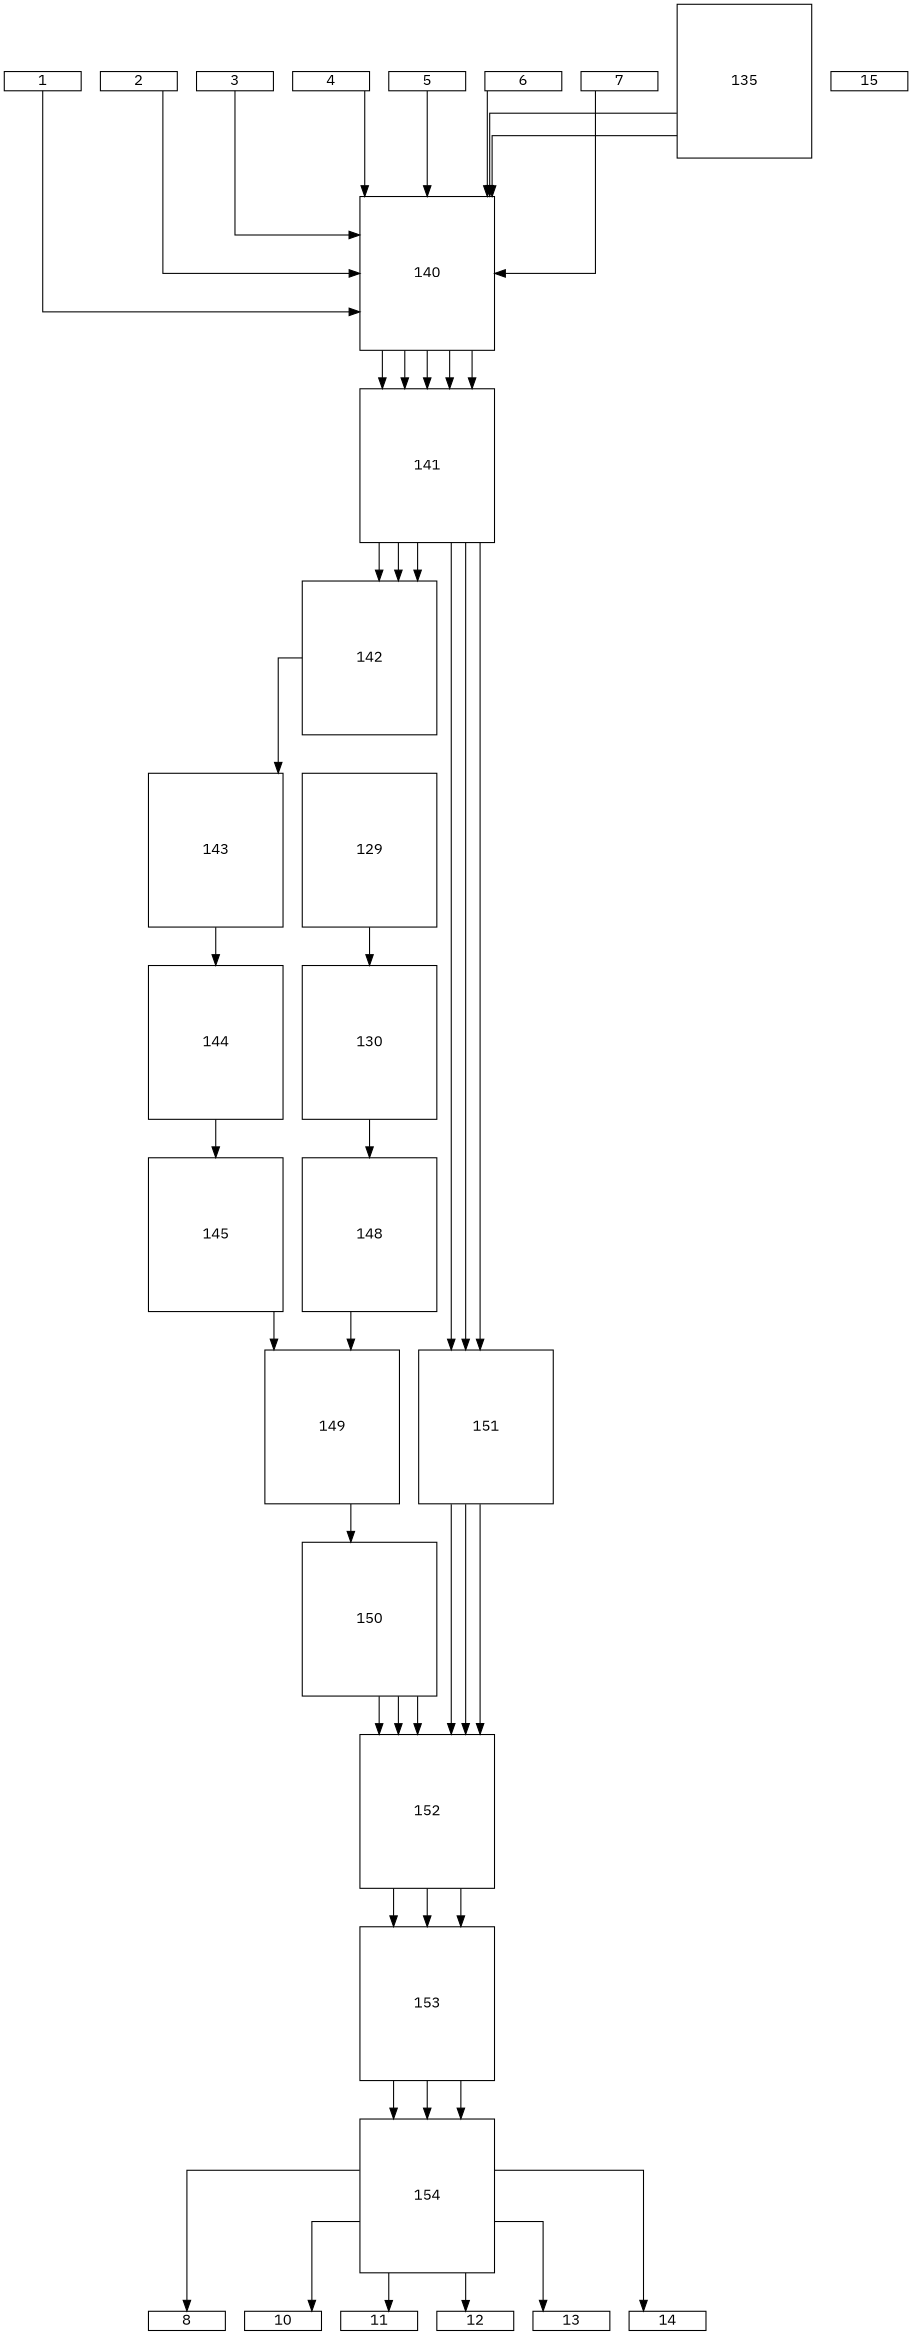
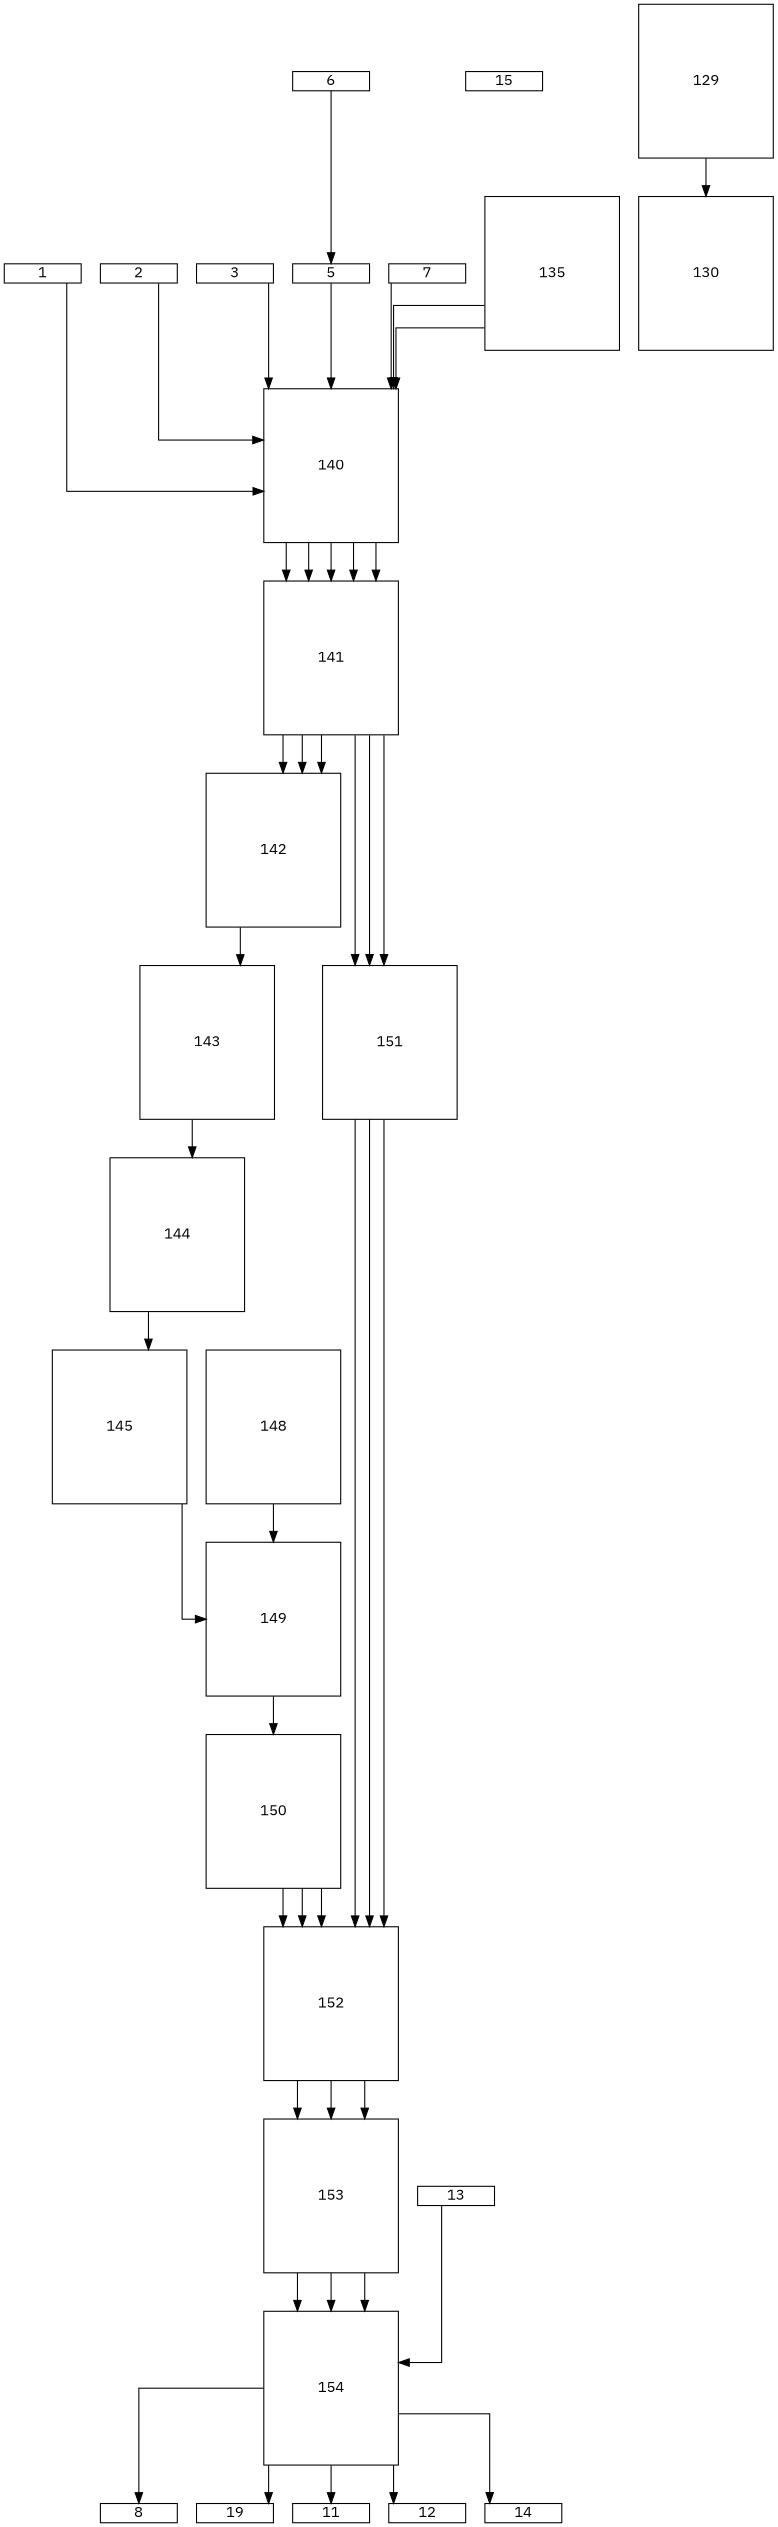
  digraph {
    fontname="IBM Plex Sans"
    rankdir=TB
    splines=ortho
    node [fixedsize=true fontname="IBM Plex Sans" shape=box]
    edge [fontname="IBM Plex Sans"]
    1 [height=0.25 width=1.0]
    140 [height=2.0 width=1.75]
    141 [height=2.0 width=1.75]
    2 [height=0.25 width=1.0]
    3 [height=0.25 width=1.0]
-   4 [height=0.25 width=1.0]
    5 [height=0.25 width=1.0]
    6 [height=0.25 width=1.0]
    7 [height=0.25 width=1.0]
    15 [height=0.25 width=1.0]
    8 [height=0.25 width=1.0]
-   10 [height=0.25 width=1.0]
+   10 [height=0.25 width=1.0 label=19]
    11 [height=0.25 width=1.0]
    12 [height=0.25 width=1.0]
    13 [height=0.25 width=1.0]
    14 [height=0.25 width=1.0]
    129 [height=2.0 width=1.75]
    130 [height=2.0 width=1.75]
    148 [height=2.0 width=1.75]
    149 [height=2.0 width=1.75]
    135 [height=2.0 width=1.75]
    142 [height=2.0 width=1.75]
    151 [height=2.0 width=1.75]
    143 [height=2.0 width=1.75]
    152 [height=2.0 width=1.75]
    144 [height=2.0 width=1.75]
    145 [height=2.0 width=1.75]
    150 [height=2.0 width=1.75]
    153 [height=2.0 width=1.75]
    154 [height=2.0 width=1.75]
    1 -> 140
    140 -> 141
    140 -> 141
    140 -> 141
    140 -> 141
    140 -> 141
    141 -> 142
    141 -> 142
    141 -> 142
    141 -> 151
    141 -> 151
    141 -> 151
    2 -> 140
    3 -> 140
-   4 -> 140
    5 -> 140
-   6 -> 140
+   6 -> 5
    7 -> 140
    129 -> 130
-   130 -> 148
    148 -> 149
    149 -> 150
    135 -> 140
    135 -> 140
    142 -> 143
    151 -> 152
    151 -> 152
    151 -> 152
    143 -> 144
    152 -> 153
    152 -> 153
    152 -> 153
    144 -> 145
    145 -> 149
    150 -> 152
    150 -> 152
    150 -> 152
    153 -> 154
    153 -> 154
    153 -> 154
    154 -> 8
    154 -> 10
    154 -> 11
    154 -> 12
-   154 -> 13
+   13 -> 154
    154 -> 14
  }
